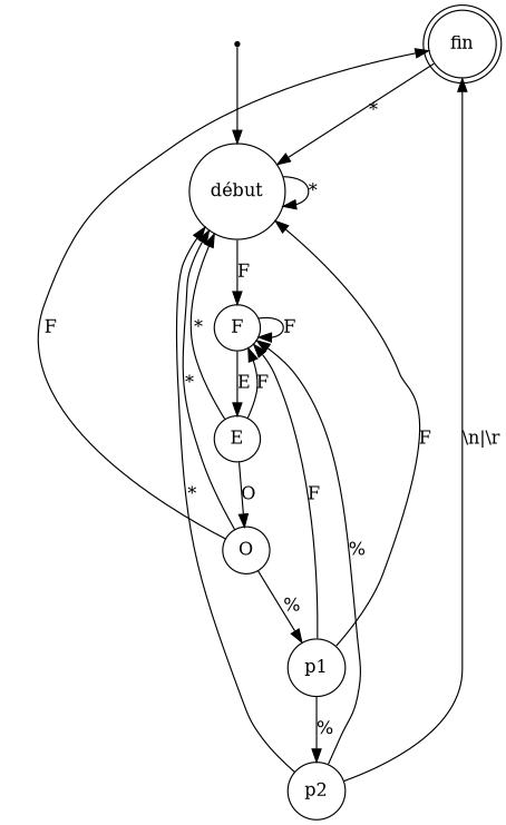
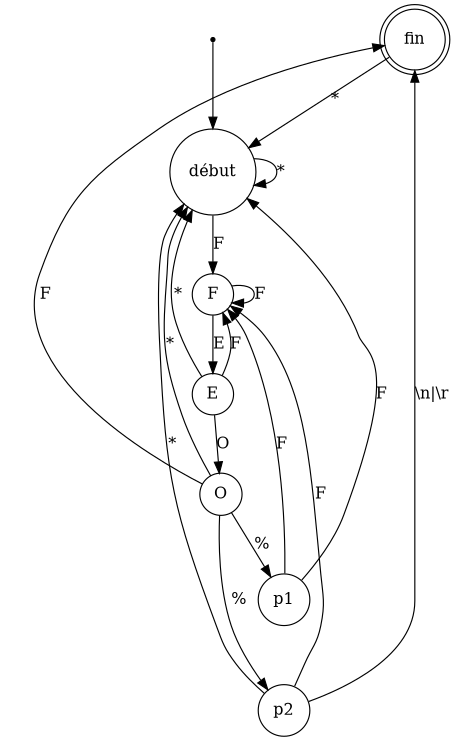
  digraph {
    rankdir=TB
    node [shape=circle]
    edge [weight=0.5]
    n1 [label=fin shape=doublecircle]
    n2 [label="début"]
    qi [shape=point]
    F
    E
    O
    p1
    p2
    n1 -> n2 [label="*"]
    n2 -> n2 [label="*"]
    n2 -> F [label=F weight=4]
    qi -> n2 [weight=4]
    F -> F [label=F]
    F -> E [label=E weight=4]
    E -> n2 [label="*"]
    E -> F [label=F]
    E -> O [label=O weight=4]
    O -> n1 [label=F]
    O -> n2 [label="*"]
    O -> p1 [label="%" weight=4]
    p1 -> n2 [label=F]
    p1 -> F [label=F]
-   p1 -> p2 [label="%" weight=4]
+   O -> p2 [label="%" weight=4]
    p2 -> n1 [label="\\n|\\r" weight=4]
    p2 -> n2 [label="*"]
-   p2 -> F [label="%"]
+   p2 -> F [label=F]
  }
